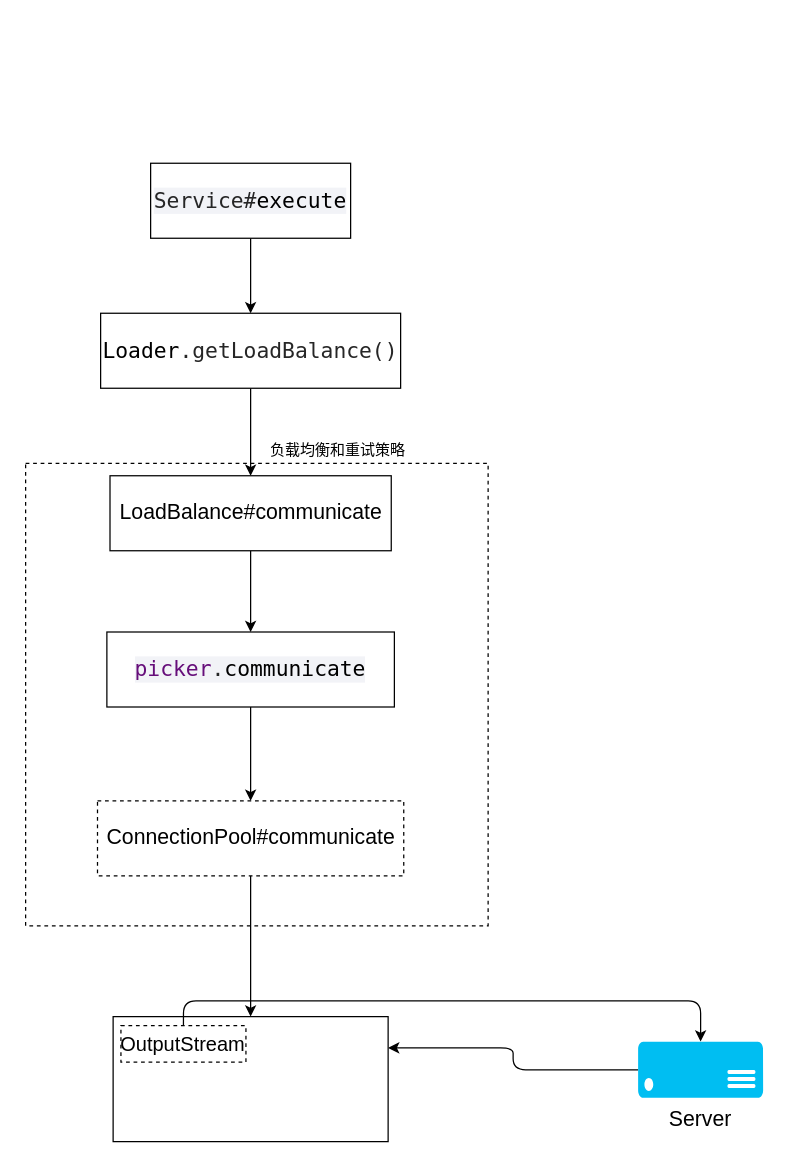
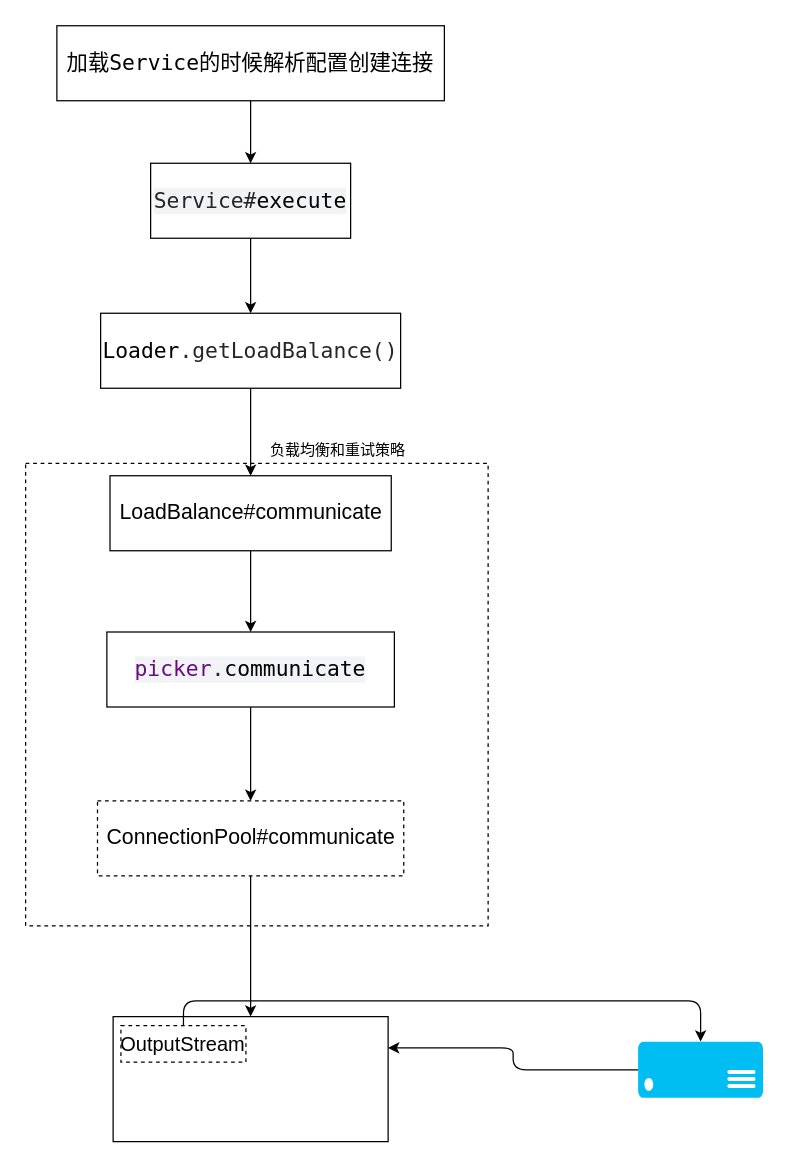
  <mxCell id="0" />
  <mxCell id="1" parent="0" />
  <mxCell id="2" value="" style="rounded=0;whiteSpace=wrap;html=1;sketch=0;dashed=1;" vertex="1" parent="1"><mxGeometry x="20" y="370" width="370" height="370" as="geometry" /></mxCell>
+ <mxCell id="3" style="edgeStyle=orthogonalEdgeStyle;rounded=0;orthogonalLoop=1;jettySize=auto;html=1;entryX=0.5;entryY=0;entryDx=0;entryDy=0;" edge="1" parent="1" source="4" target="6"><mxGeometry relative="1" as="geometry" /></mxCell>
+ <mxCell id="4" value="&lt;pre style=&quot;color: rgb(255 , 255 , 255) ; font-family: &amp;#34;dejavu sans mono&amp;#34; , monospace ; font-size: 12.8pt&quot;&gt;&lt;pre style=&quot;color: rgb(38 , 38 , 38) ; font-family: &amp;#34;dejavu sans mono&amp;#34; , monospace ; font-size: 12.8pt&quot;&gt;&lt;span style=&quot;color: #000000&quot;&gt;加载Service的时候解析配置创建连接&lt;/span&gt;&lt;/pre&gt;&lt;/pre&gt;" style="rounded=0;whiteSpace=wrap;html=1;labelBackgroundColor=none;" vertex="1" parent="1"><mxGeometry x="45" y="20" width="310" height="60" as="geometry" /></mxCell>
  <mxCell id="5" style="edgeStyle=orthogonalEdgeStyle;rounded=0;orthogonalLoop=1;jettySize=auto;html=1;entryX=0.5;entryY=0;entryDx=0;entryDy=0;" edge="1" parent="1" source="6" target="8"><mxGeometry relative="1" as="geometry" /></mxCell>
  <mxCell id="6" value="&lt;pre style=&quot;background-color: #f2f3f7 ; color: #262626 ; font-family: &amp;#34;dejavu sans mono&amp;#34; , monospace ; font-size: 12.8pt&quot;&gt;Service#&lt;span style=&quot;color: #000000&quot;&gt;execute&lt;/span&gt;&lt;/pre&gt;" style="rounded=0;whiteSpace=wrap;html=1;" vertex="1" parent="1"><mxGeometry x="120" y="130" width="160" height="60" as="geometry" /></mxCell>
  <mxCell id="7" style="edgeStyle=orthogonalEdgeStyle;curved=0;rounded=1;sketch=0;orthogonalLoop=1;jettySize=auto;html=1;entryX=0.5;entryY=0;entryDx=0;entryDy=0;" edge="1" parent="1" source="8" target="10"><mxGeometry relative="1" as="geometry" /></mxCell>
  <mxCell id="8" value="&lt;pre style=&quot;color: rgb(38 , 38 , 38) ; font-family: &amp;#34;dejavu sans mono&amp;#34; , monospace ; font-size: 12.8pt&quot;&gt;&lt;span style=&quot;background-color: rgb(255 , 255 , 255)&quot;&gt;&lt;span style=&quot;color: rgb(0 , 0 , 0)&quot;&gt;Loader&lt;/span&gt;.getLoadBalance()&lt;/span&gt;&lt;/pre&gt;" style="rounded=0;whiteSpace=wrap;html=1;" vertex="1" parent="1"><mxGeometry x="80" y="250" width="240" height="60" as="geometry" /></mxCell>
  <mxCell id="9" style="edgeStyle=orthogonalEdgeStyle;curved=0;rounded=1;sketch=0;orthogonalLoop=1;jettySize=auto;html=1;entryX=0.5;entryY=0;entryDx=0;entryDy=0;" edge="1" parent="1" source="10" target="12"><mxGeometry relative="1" as="geometry" /></mxCell>
  <mxCell id="10" value="&lt;font style=&quot;font-size: 17px&quot;&gt;LoadBalance#communicate&lt;/font&gt;" style="rounded=0;whiteSpace=wrap;html=1;sketch=0;" vertex="1" parent="1"><mxGeometry x="87.5" y="380" width="225" height="60" as="geometry" /></mxCell>
  <mxCell id="11" style="edgeStyle=orthogonalEdgeStyle;curved=0;rounded=1;sketch=0;orthogonalLoop=1;jettySize=auto;html=1;entryX=0.5;entryY=0;entryDx=0;entryDy=0;fontSize=17;" edge="1" parent="1" source="12" target="22"><mxGeometry relative="1" as="geometry" /></mxCell>
  <mxCell id="12" value="&lt;pre style=&quot;background-color: #f2f3f7 ; color: #262626 ; font-family: &amp;#34;dejavu sans mono&amp;#34; , monospace ; font-size: 12.8pt&quot;&gt;&lt;span style=&quot;color: #660e7a&quot;&gt;picker&lt;/span&gt;.&lt;span style=&quot;color: #000000&quot;&gt;communicate&lt;/span&gt;&lt;/pre&gt;" style="rounded=0;whiteSpace=wrap;html=1;sketch=0;" vertex="1" parent="1"><mxGeometry x="85" y="505" width="230" height="60" as="geometry" /></mxCell>
  <mxCell id="13" value="负载均衡和重试策略" style="text;html=1;strokeColor=none;fillColor=none;align=center;verticalAlign=middle;whiteSpace=wrap;rounded=0;dashed=1;sketch=0;" vertex="1" parent="1"><mxGeometry x="210" y="350" width="120" height="20" as="geometry" /></mxCell>
  <mxCell id="14" style="edgeStyle=orthogonalEdgeStyle;curved=0;rounded=1;sketch=0;orthogonalLoop=1;jettySize=auto;html=1;fontSize=17;entryX=1;entryY=0.25;entryDx=0;entryDy=0;" edge="1" parent="1" source="15" target="17"><mxGeometry relative="1" as="geometry"><mxPoint x="300" y="834.7" as="targetPoint" /></mxGeometry></mxCell>
  <mxCell id="15" value="" style="verticalLabelPosition=bottom;html=1;verticalAlign=top;align=center;strokeColor=none;fillColor=#00BEF2;shape=mxgraph.azure.server;rounded=0;dashed=1;sketch=0;" vertex="1" parent="1"><mxGeometry x="510" y="832.7" width="100" height="45" as="geometry" /></mxCell>
  <mxCell id="16" value="" style="group" vertex="1" connectable="0" parent="1"><mxGeometry x="90" y="812.7" width="220" height="100" as="geometry" /></mxCell>
  <mxCell id="17" value="&lt;pre style=&quot;text-align: right ; background-color: rgb(242 , 243 , 247)&quot;&gt;&lt;font color=&quot;#262626&quot; face=&quot;DejaVu Sans Mono, monospace&quot;&gt;&lt;span style=&quot;font-size: 12.8pt&quot;&gt;&lt;br&gt;&lt;/span&gt;&lt;/font&gt;&lt;/pre&gt;" style="rounded=0;whiteSpace=wrap;html=1;sketch=0;" vertex="1" parent="16"><mxGeometry width="220" height="100" as="geometry" /></mxCell>
  <mxCell id="18" value="OutputStream" style="rounded=0;whiteSpace=wrap;html=1;dashed=1;sketch=0;fontSize=16;" vertex="1" parent="16"><mxGeometry x="6.25" y="7.273" width="100" height="29.091" as="geometry" /></mxCell>
  <mxCell id="19" style="edgeStyle=orthogonalEdgeStyle;curved=0;rounded=1;sketch=0;orthogonalLoop=1;jettySize=auto;html=1;entryX=0.5;entryY=0;entryDx=0;entryDy=0;entryPerimeter=0;fontSize=17;exitX=0.5;exitY=0;exitDx=0;exitDy=0;" edge="1" parent="1" source="18" target="15"><mxGeometry relative="1" as="geometry" /></mxCell>
- <mxCell id="20" value="Server" style="text;html=1;strokeColor=none;fillColor=none;align=center;verticalAlign=middle;whiteSpace=wrap;rounded=0;dashed=1;sketch=0;fontSize=17;" vertex="1" parent="1"><mxGeometry x="540" y="885.7" width="40" height="20" as="geometry" /></mxCell>
  <mxCell id="21" style="edgeStyle=orthogonalEdgeStyle;curved=0;rounded=1;sketch=0;orthogonalLoop=1;jettySize=auto;html=1;entryX=0.5;entryY=0;entryDx=0;entryDy=0;fontSize=17;" edge="1" parent="1" source="22" target="17"><mxGeometry relative="1" as="geometry" /></mxCell>
  <mxCell id="22" value="ConnectionPool#communicate" style="rounded=0;whiteSpace=wrap;html=1;dashed=1;sketch=0;fontSize=17;" vertex="1" parent="1"><mxGeometry x="77.5" y="640" width="245" height="60" as="geometry" /></mxCell>
